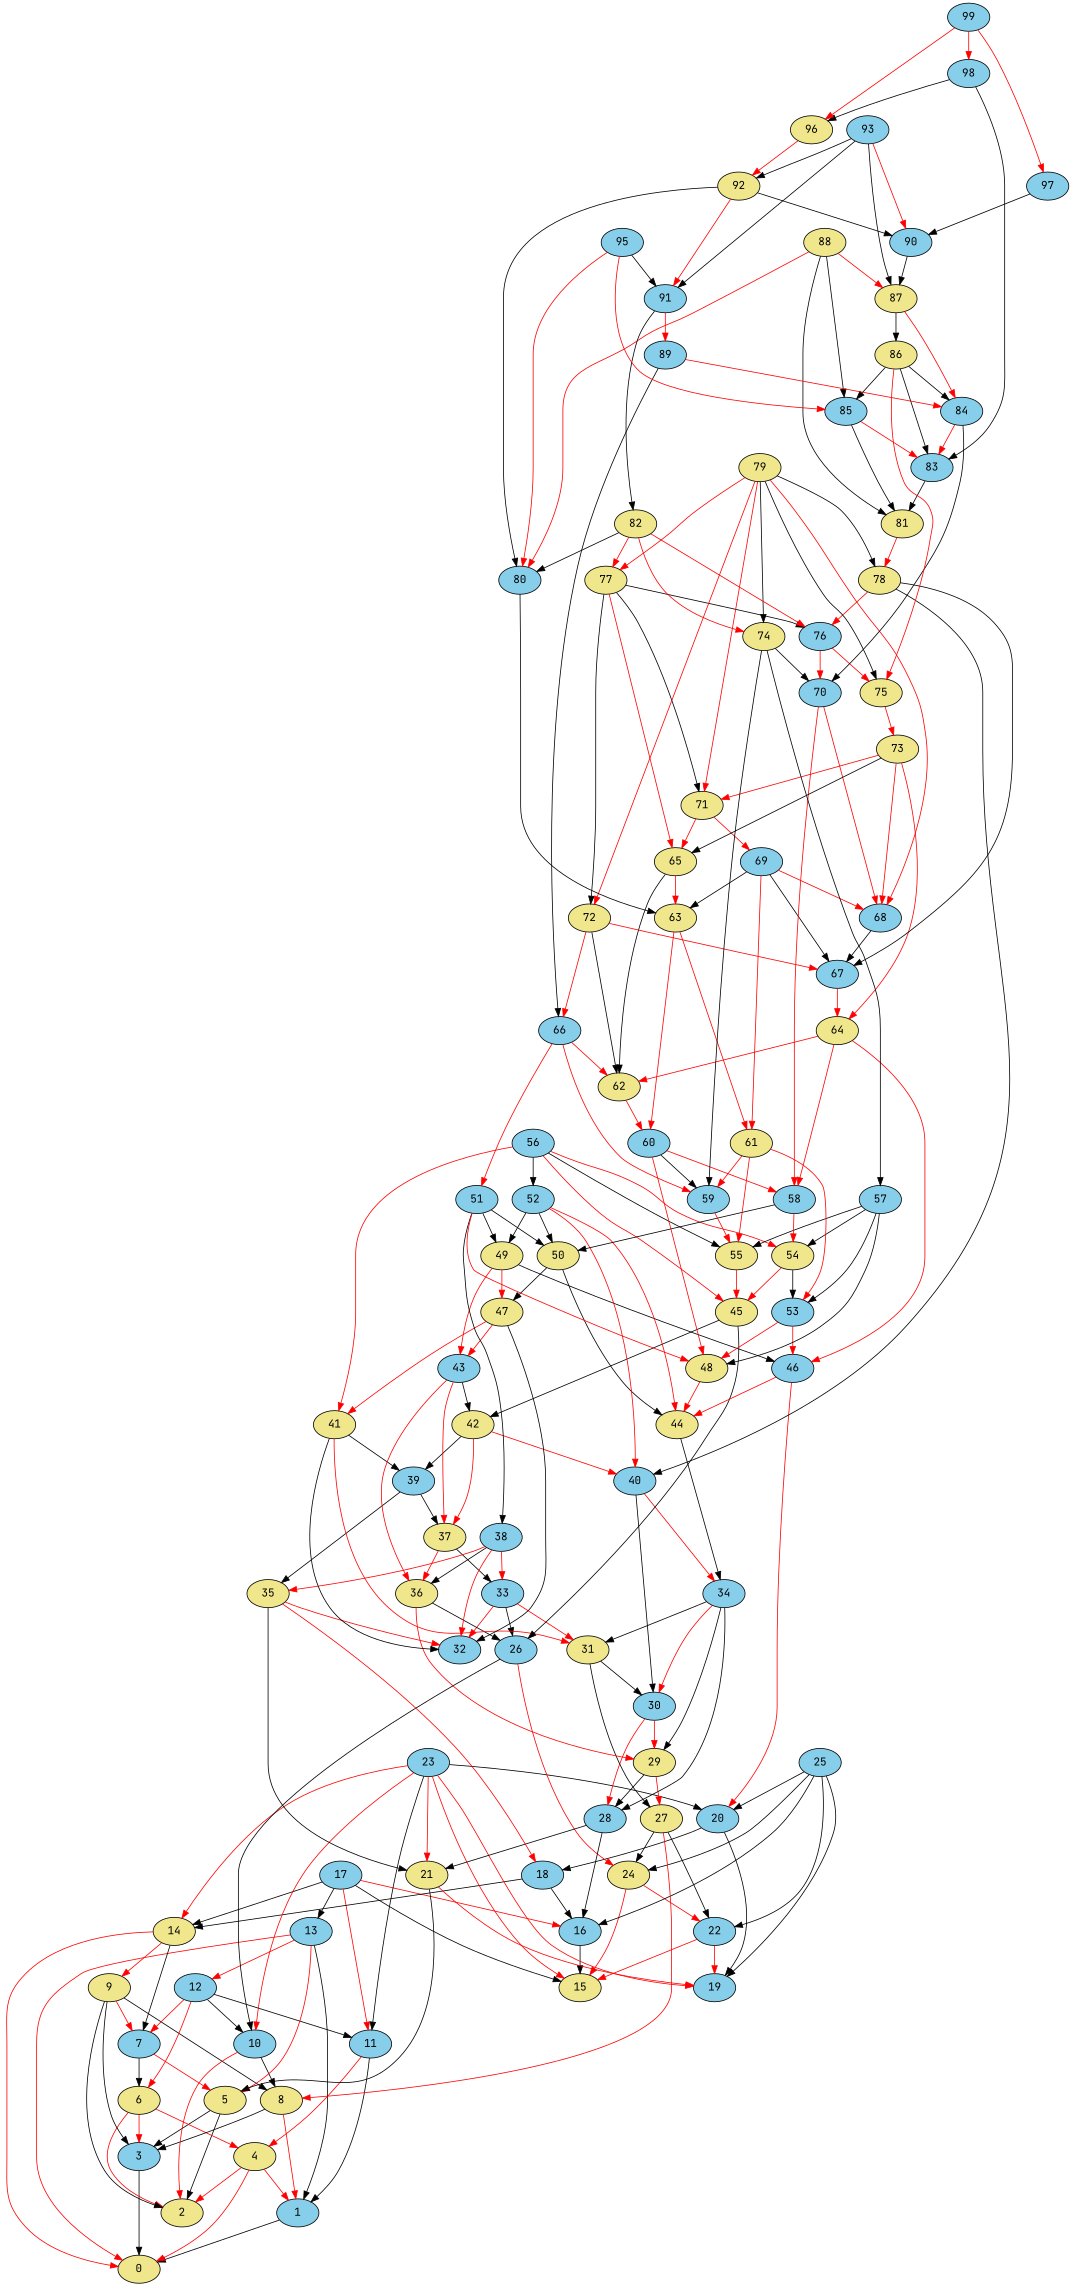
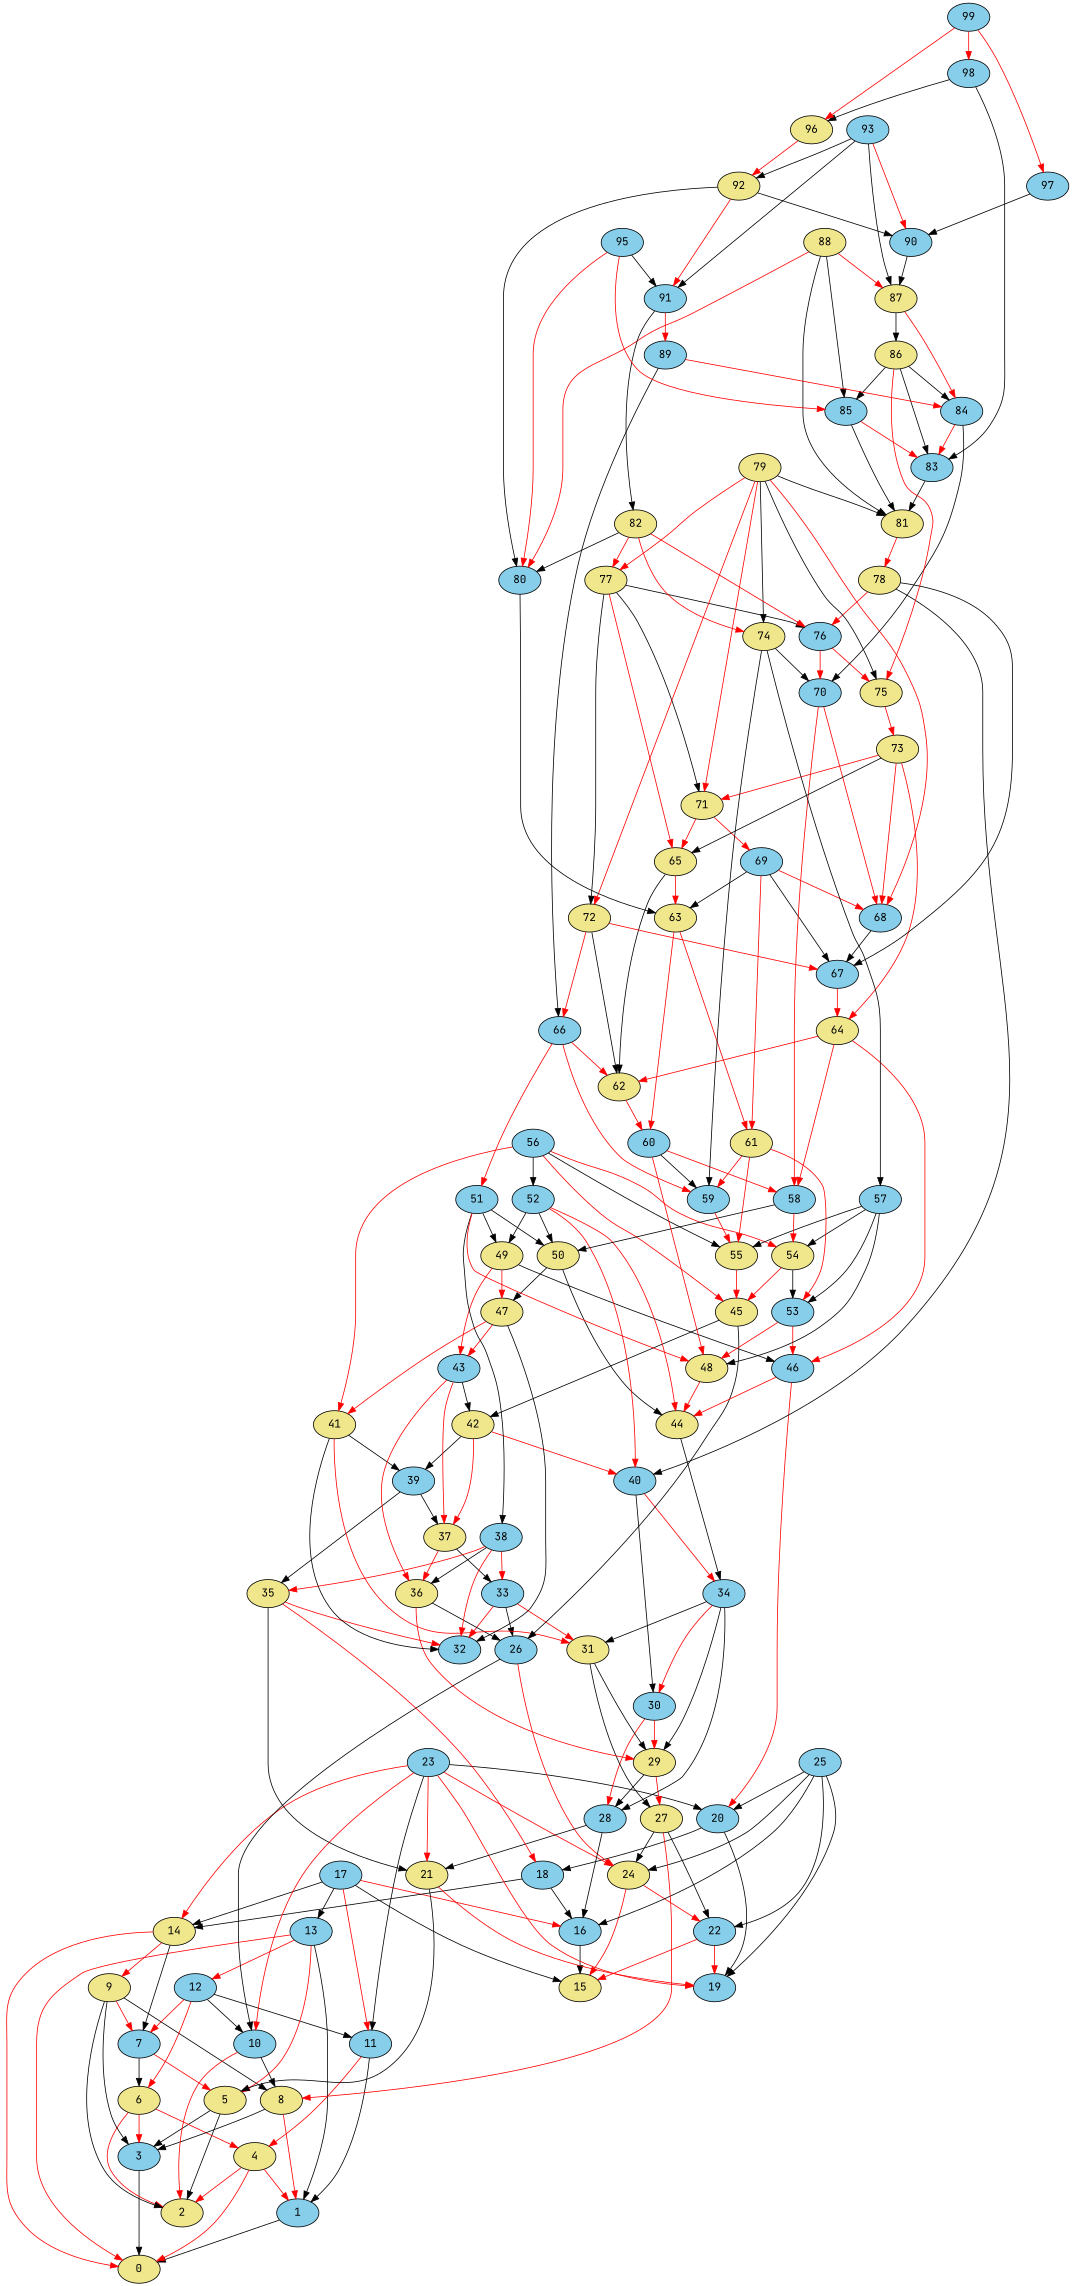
  digraph {
    fontname="JetBrains Mono"
    node [fillcolor=skyblue fontname="JetBrains Mono" style=filled]
    edge [color=red fontname="JetBrains Mono"]
    0 [fillcolor=khaki]
    1
    3
    4 [fillcolor=khaki]
    2 [fillcolor=khaki]
    5 [fillcolor=khaki]
    6 [fillcolor=khaki]
    7
    8 [fillcolor=khaki]
    9 [fillcolor=khaki]
    10
    11
    12
    13
    14 [fillcolor=khaki]
    15 [fillcolor=khaki]
    16
    17
    18
    20
    19
    21 [fillcolor=khaki]
    22
    23
    24 [fillcolor=khaki]
    25
    26
    27 [fillcolor=khaki]
    28
    29 [fillcolor=khaki]
    30
    31 [fillcolor=khaki]
    33
    32
    34
    35 [fillcolor=khaki]
    36 [fillcolor=khaki]
    37 [fillcolor=khaki]
    38
    39
    40
    41 [fillcolor=khaki]
    42 [fillcolor=khaki]
    43
    44 [fillcolor=khaki]
    45 [fillcolor=khaki]
    46
    47 [fillcolor=khaki]
    48 [fillcolor=khaki]
    49 [fillcolor=khaki]
    50 [fillcolor=khaki]
    51
    52
    53
    54 [fillcolor=khaki]
    55 [fillcolor=khaki]
    56
    57
    58
    59
    60
    61 [fillcolor=khaki]
    62 [fillcolor=khaki]
    63 [fillcolor=khaki]
    64 [fillcolor=khaki]
    65 [fillcolor=khaki]
    66
    67
    68
    69
    70
    71 [fillcolor=khaki]
    72 [fillcolor=khaki]
    73 [fillcolor=khaki]
    74 [fillcolor=khaki]
    75 [fillcolor=khaki]
    76
    77 [fillcolor=khaki]
    78 [fillcolor=khaki]
    79 [fillcolor=khaki]
    80
    81 [fillcolor=khaki]
    82 [fillcolor=khaki]
    83
    84
    85
    86 [fillcolor=khaki]
    87 [fillcolor=khaki]
    88 [fillcolor=khaki]
    89
    90
    91
    92 [fillcolor=khaki]
    93
    95
    96 [fillcolor=khaki]
    97
    98
    99
    1 -> 0 [color=black]
    3 -> 0 [color=black]
    4 -> 0
    4 -> 1
    4 -> 2
    5 -> 3 [color=black]
    5 -> 2 [color=black]
    6 -> 3
    6 -> 4
    6 -> 2
    7 -> 5
    7 -> 6 [color=black]
    8 -> 1
    8 -> 3 [color=black]
    9 -> 3 [color=black]
    9 -> 2 [color=black]
    9 -> 7
    9 -> 8 [color=black]
    10 -> 2
    10 -> 8 [color=black]
    11 -> 1 [color=black]
    11 -> 4
    12 -> 6
    12 -> 7
    12 -> 10 [color=black]
    12 -> 11 [color=black]
    13 -> 0
    13 -> 1 [color=black]
    13 -> 5
    13 -> 12
    14 -> 0
    14 -> 7 [color=black]
    14 -> 9
    16 -> 15 [color=black]
    17 -> 11
    17 -> 13 [color=black]
    17 -> 14 [color=black]
    17 -> 15 [color=black]
    17 -> 16
    18 -> 14 [color=black]
    18 -> 16 [color=black]
    20 -> 18 [color=black]
    20 -> 19 [color=black]
    21 -> 5 [color=black]
    21 -> 19
    22 -> 15
    22 -> 19
    23 -> 10
    23 -> 11 [color=black]
    23 -> 14
-   23 -> 15
+   23 -> 24
    23 -> 20 [color=black]
    23 -> 19
    23 -> 21
    24 -> 15
    24 -> 22
    25 -> 16 [color=black]
    25 -> 20 [color=black]
    25 -> 19 [color=black]
    25 -> 22 [color=black]
    25 -> 24 [color=black]
    26 -> 10 [color=black]
    26 -> 24
    27 -> 8
    27 -> 22 [color=black]
    27 -> 24 [color=black]
    28 -> 16 [color=black]
    28 -> 21 [color=black]
    29 -> 27
    29 -> 28 [color=black]
    30 -> 28
    30 -> 29
    31 -> 27 [color=black]
-   31 -> 30 [color=black]
+   31 -> 29 [color=black]
    33 -> 26 [color=black]
    33 -> 31
    33 -> 32
    34 -> 28 [color=black]
    34 -> 29 [color=black]
    34 -> 30
    34 -> 31 [color=black]
    35 -> 18
    35 -> 21 [color=black]
    35 -> 32
    36 -> 26 [color=black]
    36 -> 29
    37 -> 33 [color=black]
    37 -> 36
    38 -> 33
    38 -> 32
    38 -> 35
    38 -> 36 [color=black]
    39 -> 35 [color=black]
    39 -> 37 [color=black]
    40 -> 30 [color=black]
    40 -> 34
    41 -> 31
    41 -> 32 [color=black]
    41 -> 39 [color=black]
    42 -> 37
    42 -> 39 [color=black]
    42 -> 40
    43 -> 36
    43 -> 37
    43 -> 42 [color=black]
    44 -> 34 [color=black]
    45 -> 26 [color=black]
    45 -> 42 [color=black]
    46 -> 20
    46 -> 44
    47 -> 32 [color=black]
    47 -> 41
    47 -> 43
    48 -> 44
    49 -> 43
    49 -> 46 [color=black]
    49 -> 47
    50 -> 44 [color=black]
    50 -> 47 [color=black]
    51 -> 38 [color=black]
    51 -> 48
    51 -> 49 [color=black]
    51 -> 50 [color=black]
    52 -> 40
    52 -> 44
    52 -> 49 [color=black]
    52 -> 50 [color=black]
    53 -> 46
    53 -> 48
    54 -> 45
    54 -> 53 [color=black]
    55 -> 45
    56 -> 41
    56 -> 45
    56 -> 52 [color=black]
    56 -> 54
    56 -> 55 [color=black]
    57 -> 48 [color=black]
    57 -> 53 [color=black]
    57 -> 54 [color=black]
    57 -> 55 [color=black]
    58 -> 50 [color=black]
    58 -> 54
    59 -> 55
    60 -> 48
    60 -> 58
    60 -> 59 [color=black]
    61 -> 53
    61 -> 55
    61 -> 59
    62 -> 60
    63 -> 60
    63 -> 61
    64 -> 46
    64 -> 58
    64 -> 62
    65 -> 62 [color=black]
    65 -> 63
    66 -> 51
    66 -> 59
    66 -> 62
    67 -> 64
    68 -> 67 [color=black]
    69 -> 61
    69 -> 63 [color=black]
    69 -> 67 [color=black]
    69 -> 68
    70 -> 58
    70 -> 68
    71 -> 65
    71 -> 69
    72 -> 62 [color=black]
    72 -> 66
    72 -> 67
    73 -> 64
    73 -> 65 [color=black]
    73 -> 68
    73 -> 71
    74 -> 57 [color=black]
    74 -> 59 [color=black]
    74 -> 70 [color=black]
    75 -> 73
    76 -> 70
    76 -> 75
    77 -> 65
    77 -> 71 [color=black]
    77 -> 72 [color=black]
    77 -> 76 [color=black]
    78 -> 40 [color=black]
    78 -> 67 [color=black]
    78 -> 76
    79 -> 68
    79 -> 71
    79 -> 72
    79 -> 74 [color=black]
    79 -> 75 [color=black]
    79 -> 77
-   79 -> 78 [color=black]
+   79 -> 81 [color=black]
    80 -> 63 [color=black]
    81 -> 78
    82 -> 74
    82 -> 76
    82 -> 77
    82 -> 80 [color=black]
    83 -> 81 [color=black]
    84 -> 70 [color=black]
    84 -> 83
    85 -> 81 [color=black]
    85 -> 83
    86 -> 75
    86 -> 83 [color=black]
    86 -> 84 [color=black]
    86 -> 85 [color=black]
    87 -> 84
    87 -> 86 [color=black]
    88 -> 80
    88 -> 81 [color=black]
    88 -> 85 [color=black]
    88 -> 87
    89 -> 66 [color=black]
    89 -> 84
    90 -> 87 [color=black]
    91 -> 82 [color=black]
    91 -> 89
    92 -> 80 [color=black]
    92 -> 90 [color=black]
    92 -> 91
    93 -> 87 [color=black]
    93 -> 90
    93 -> 91 [color=black]
    93 -> 92 [color=black]
    95 -> 80
    95 -> 85
    95 -> 91 [color=black]
    96 -> 92
    97 -> 90 [color=black]
    98 -> 83 [color=black]
    98 -> 96 [color=black]
    99 -> 96
    99 -> 97
    99 -> 98
  }
